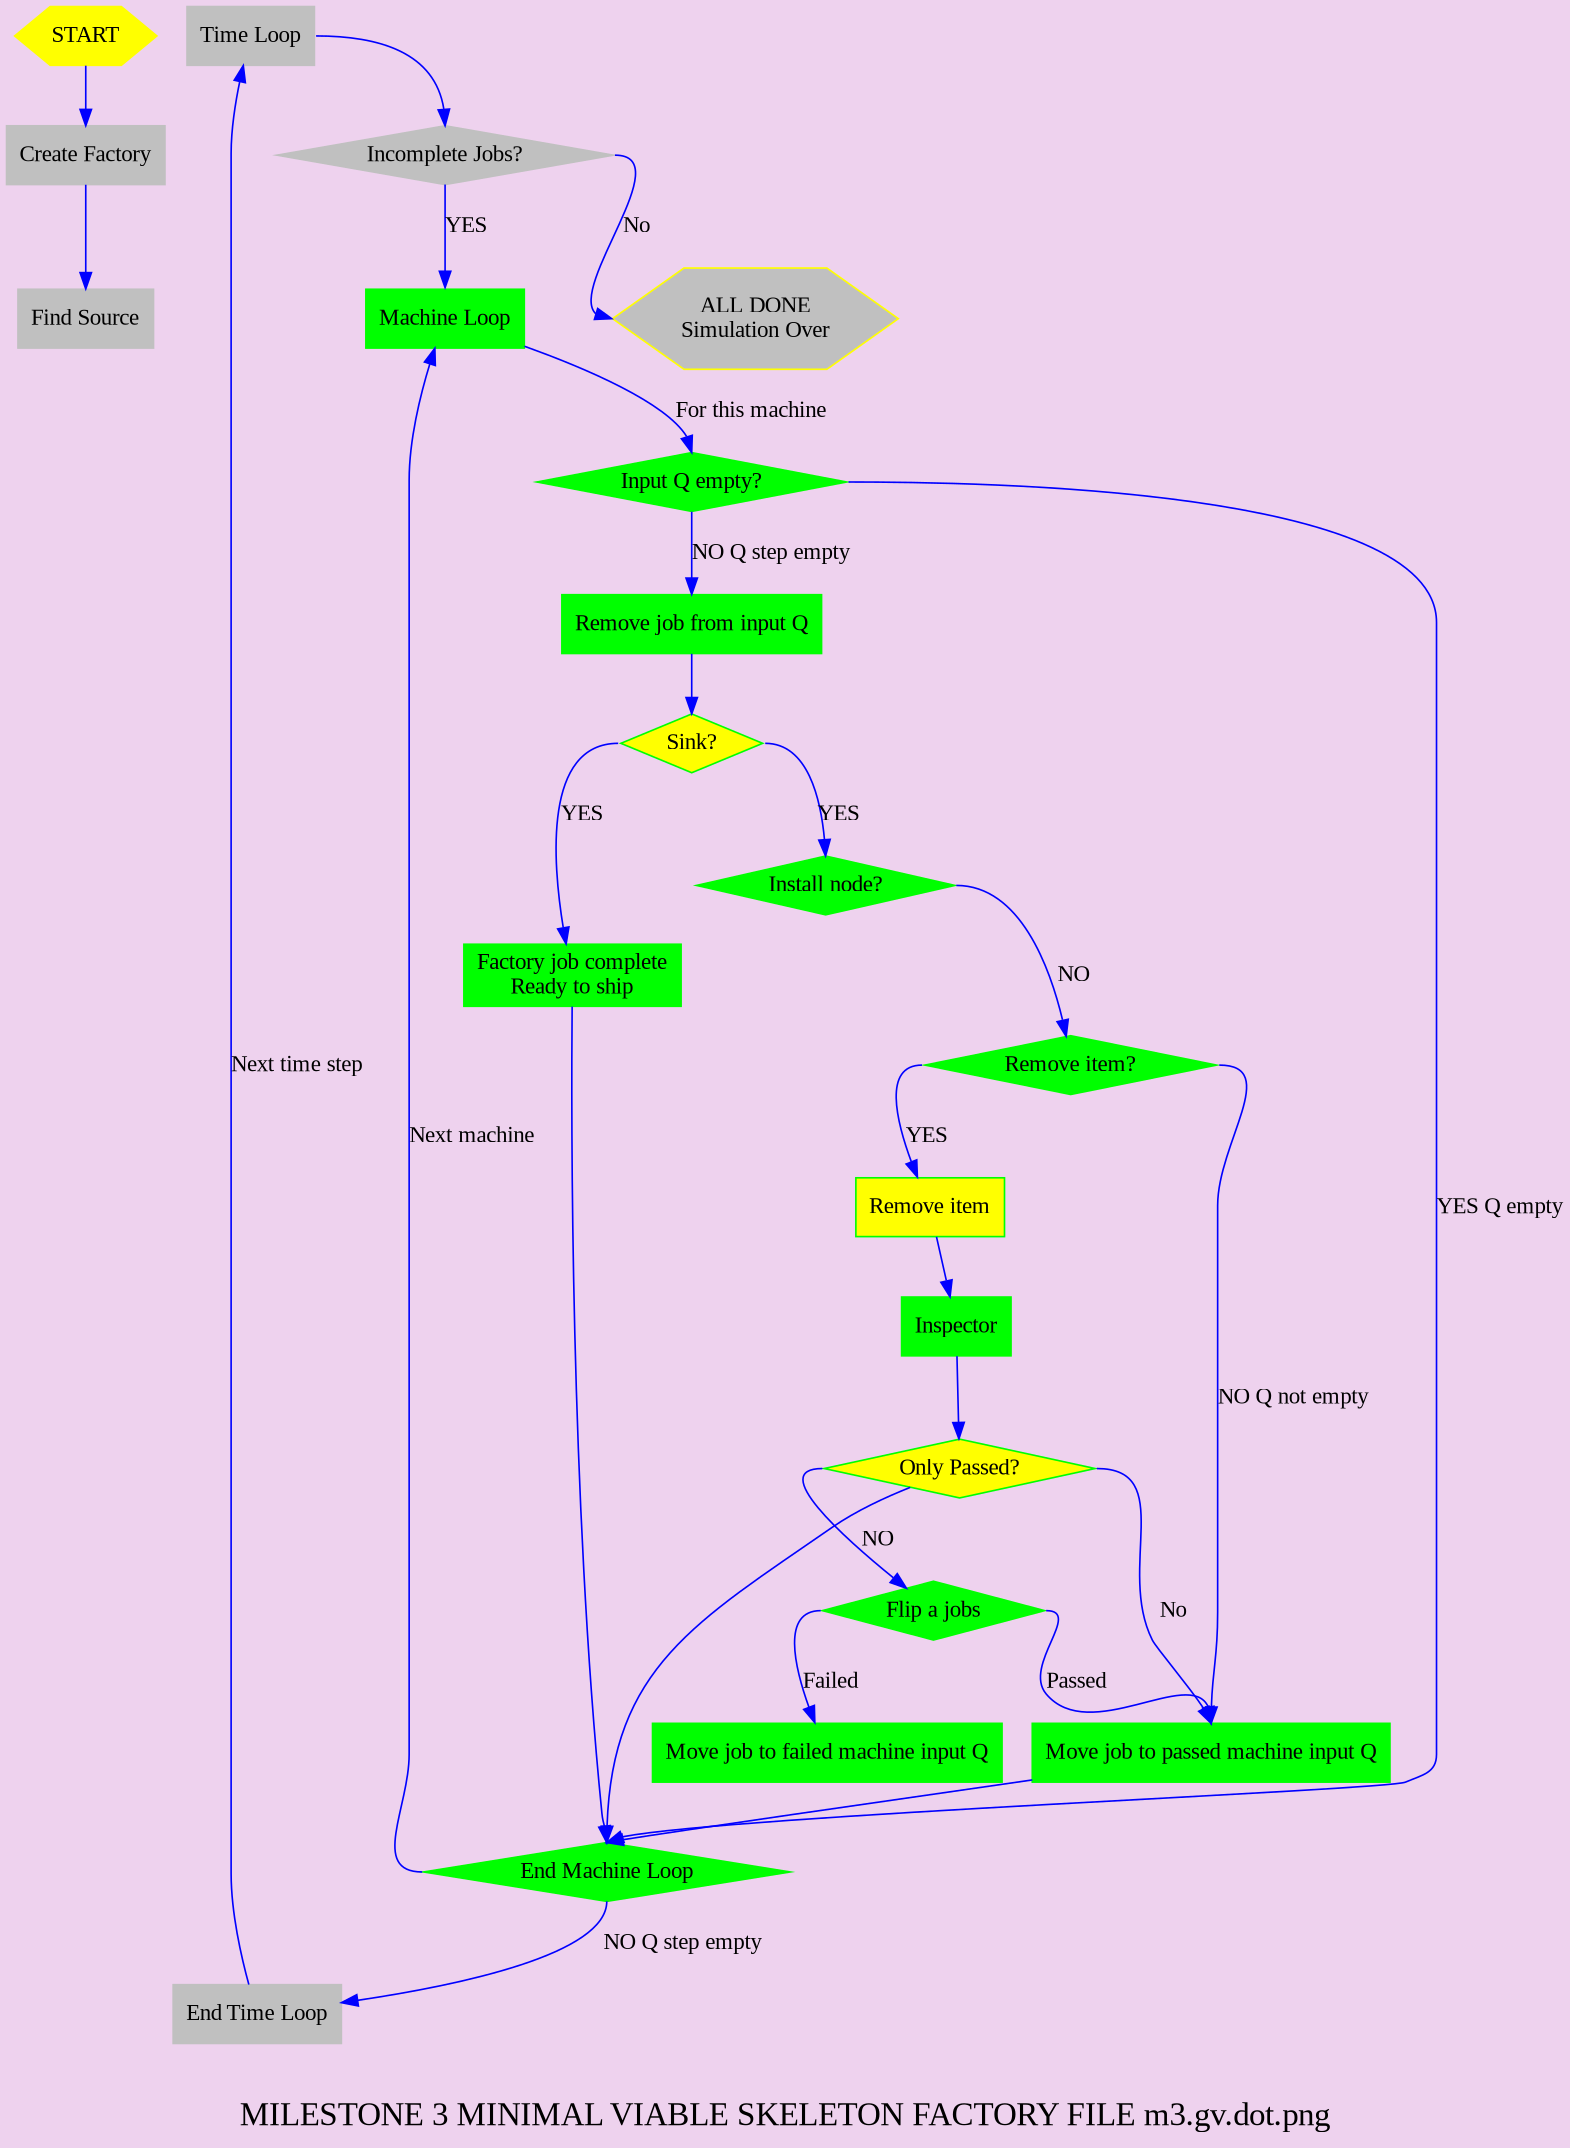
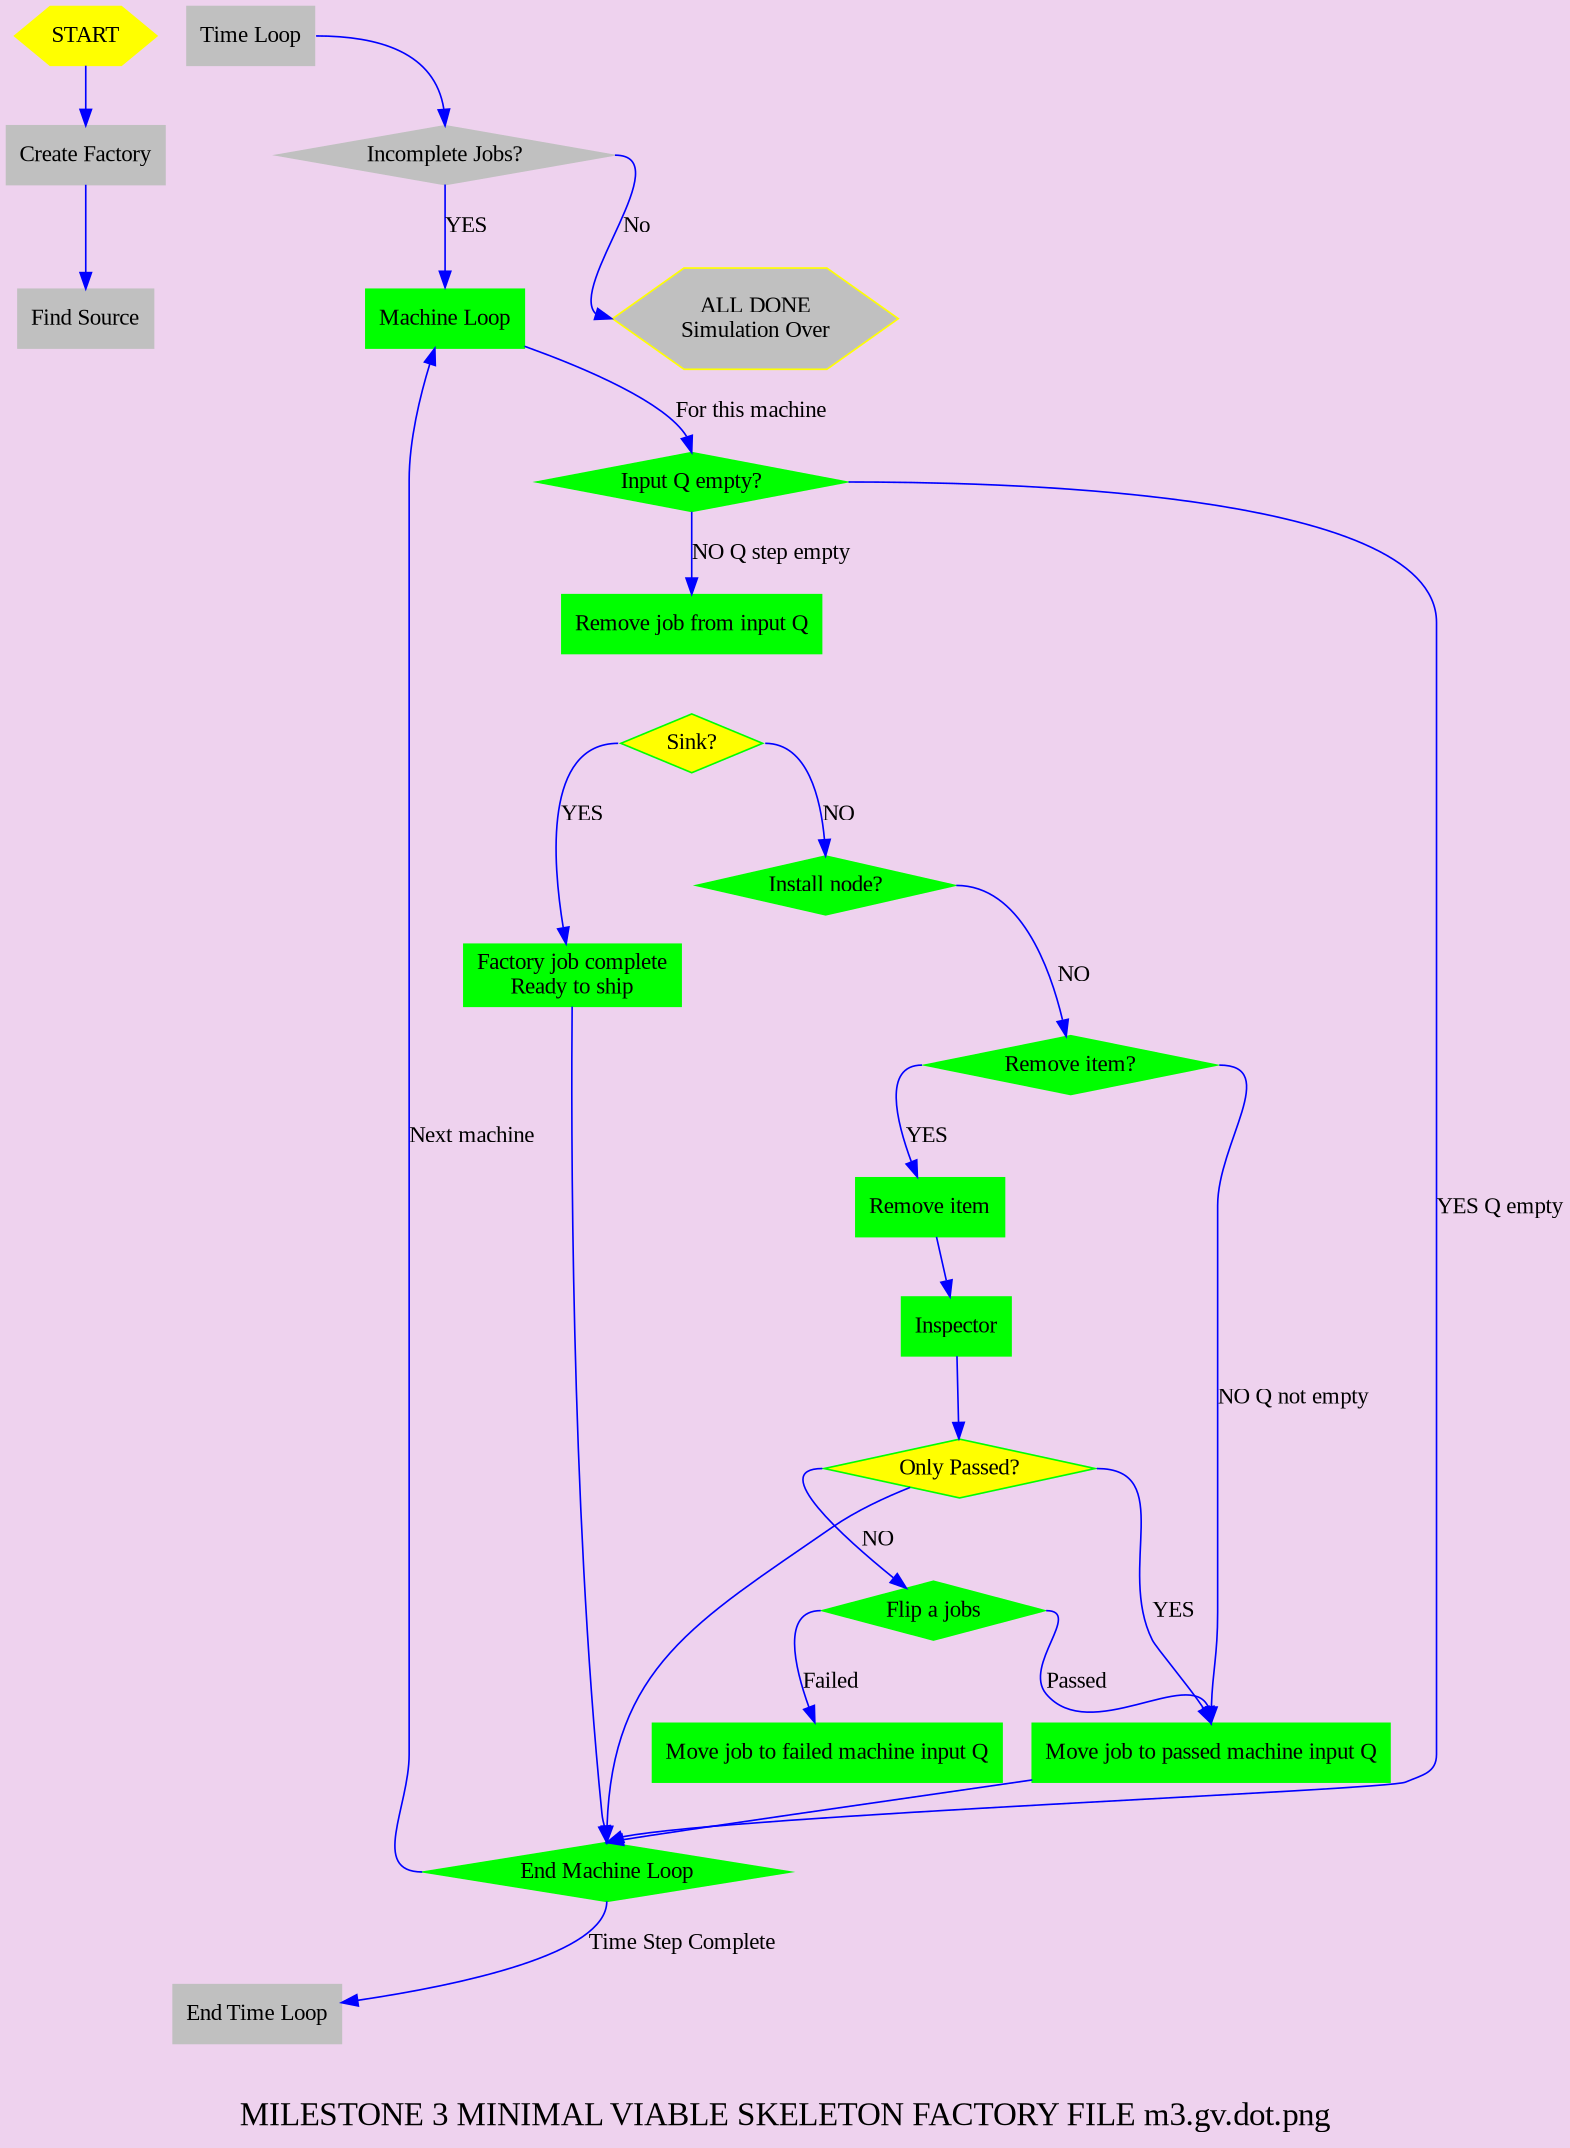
  digraph {
    bgcolor=thistle2
    fontname="Liberation Serif"
    fontsize=20
    label="MILESTONE 3 MINIMAL VIABLE SKELETON FACTORY FILE m3.gv.dot.png"
    node [color=green fontname="Liberation Serif" shape=box style=filled]
    edge [color=blue fontname="Liberation Serif"]
    n1 [color=gray label="Create Factory"]
    n2 [color=gray label="Find Source"]
    n3 [color=gray label="Time Loop"]
    n4 [color=gray label="Incomplete Jobs?" shape=diamond]
    n5 [color=gray label="End Time Loop"]
    n6 [label="Machine Loop"]
    n7 [label="Input Q empty?" shape=diamond]
    n8 [label="Remove job from input Q"]
    n9 [label="End Machine Loop" shape=diamond]
    n10 [fillcolor=yellow label="Sink?" shape=diamond]
    n11 [label="Factory job complete\nReady to ship"]
    n12 [label="Install node?" shape=diamond]
    n13 [label="Remove item?" shape=diamond]
    n14 [label=Inspector]
-   n15 [label="Remove item" fillcolor=yellow]
+   n15 [label="Remove item"]
    n16 [label="Move job to passed machine input Q"]
    n17 [fillcolor=yellow label="Only Passed?" shape=diamond]
    n18 [label="Flip a jobs" shape=diamond]
    n19 [label="Move job to failed machine input Q"]
    n20 [color=yellow fillcolor=gray label="ALL DONE\nSimulation Over" shape=hexagon]
    n21 [color=yellow label=START shape=hexagon]
    subgraph sub_1 {
      label="Time Loop"
      n1
      n2
      n3
      n4
      n5
    }
    subgraph sub_2 {
      label="Machine Loop"
      n6
      n7
      n8
      n9
      n10
      n11
      n12
      n13
      n14
      n15
      n16
      n17
      n18
      n19
    }
    n1 -> n2
    n3 -> n4 [headport=n tailport=e]
    n4 -> n6 [headport=n label=YES tailport=s]
    n4 -> n20 [headport=w label=No tailport=e]
-   n5 -> n3 [label="Next time step"]
    n6 -> n7 [headport=n label="For this machine"]
    n7 -> n8 [label="NO Q step empty"]
    n7 -> n9 [headport=n label="YES Q empty" tailport=e]
-   n8 -> n10
-   n9 -> n5 [label="NO Q step empty" tailport=s]
+   n9 -> n5 [label="Time Step Complete" tailport=s]
    n9 -> n6 [label="Next machine" tailport=w]
    n10 -> n11 [label=YES tailport=w]
-   n10 -> n12 [label=YES tailport=e]
+   n10 -> n12 [label=NO tailport=e]
    n11 -> n9 [headport=n]
    n12 -> n13 [label=NO tailport=e]
    n13 -> n15 [label=YES tailport=w]
    n13 -> n16 [headport=n label="NO Q not empty" tailport=e]
    n14 -> n17
    n15 -> n14
    n16 -> n9 [headport=n]
    n17 -> n9 [headport=n]
-   n17 -> n16 [headport=n label=No tailport=e]
+   n17 -> n16 [headport=n label=YES tailport=e]
    n17 -> n18 [label=NO tailport=w]
    n18 -> n16 [headport=n label=Passed tailport=e]
    n18 -> n19 [label=Failed tailport=w]
    n21 -> n1
  }
